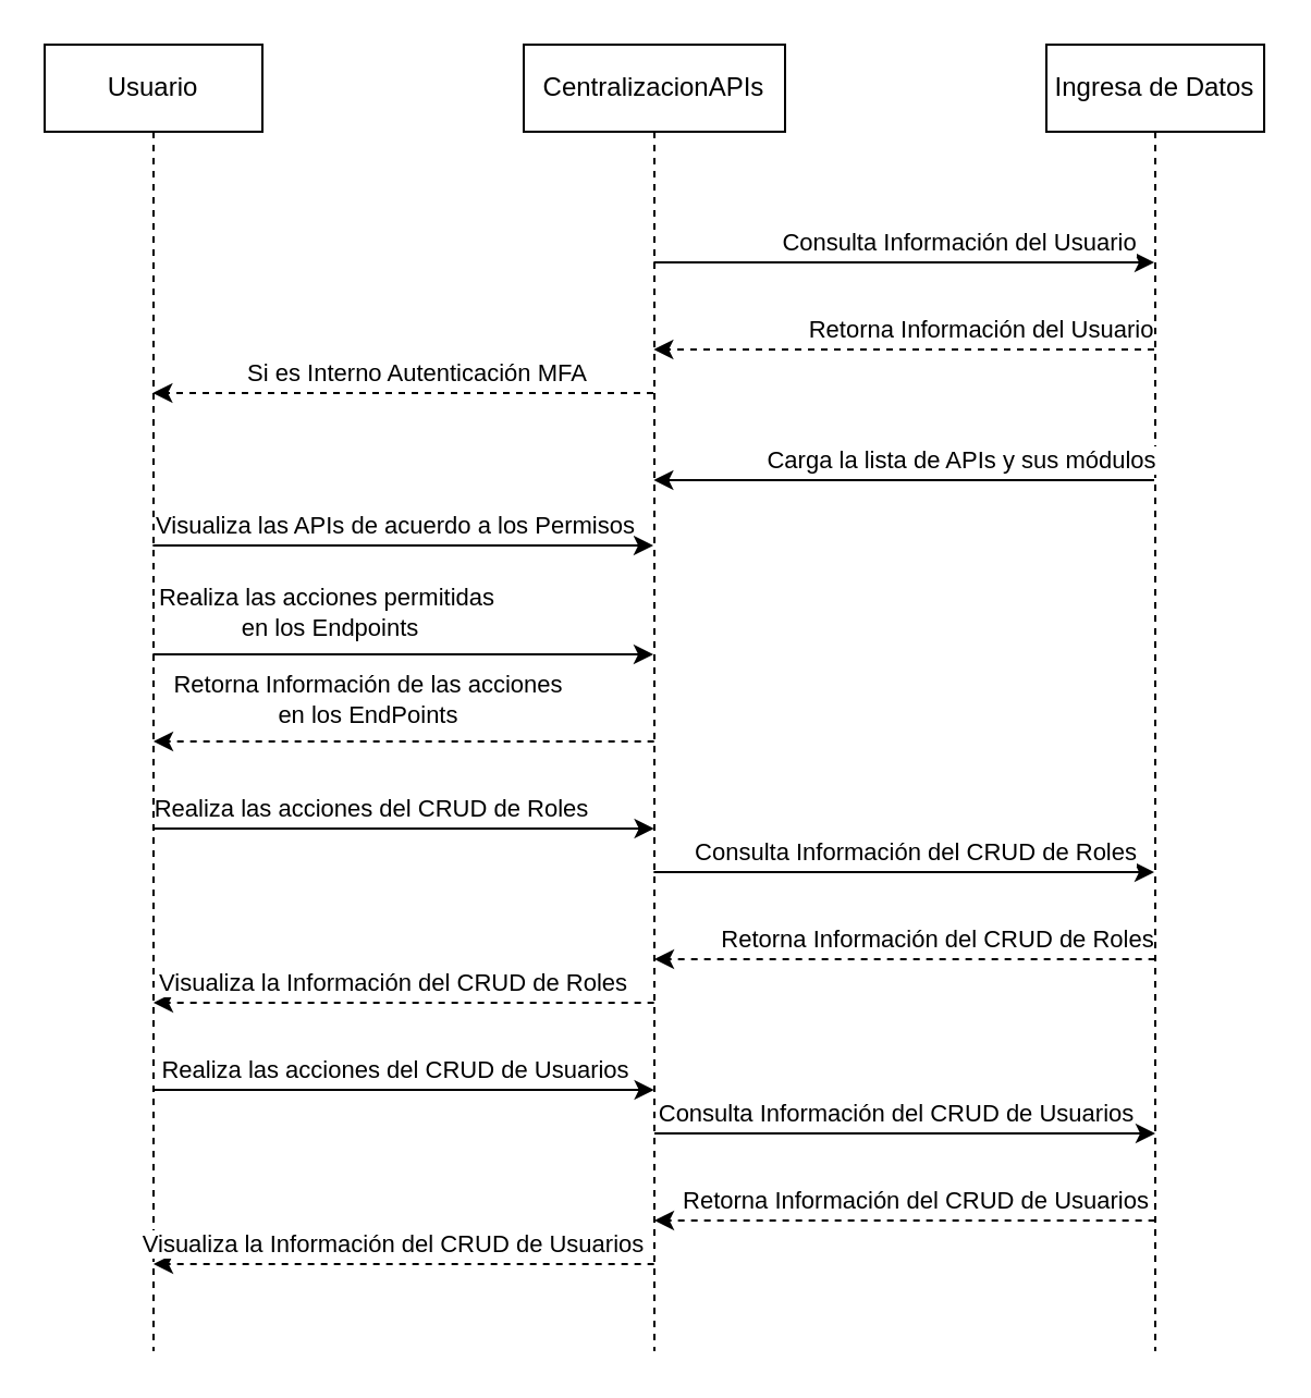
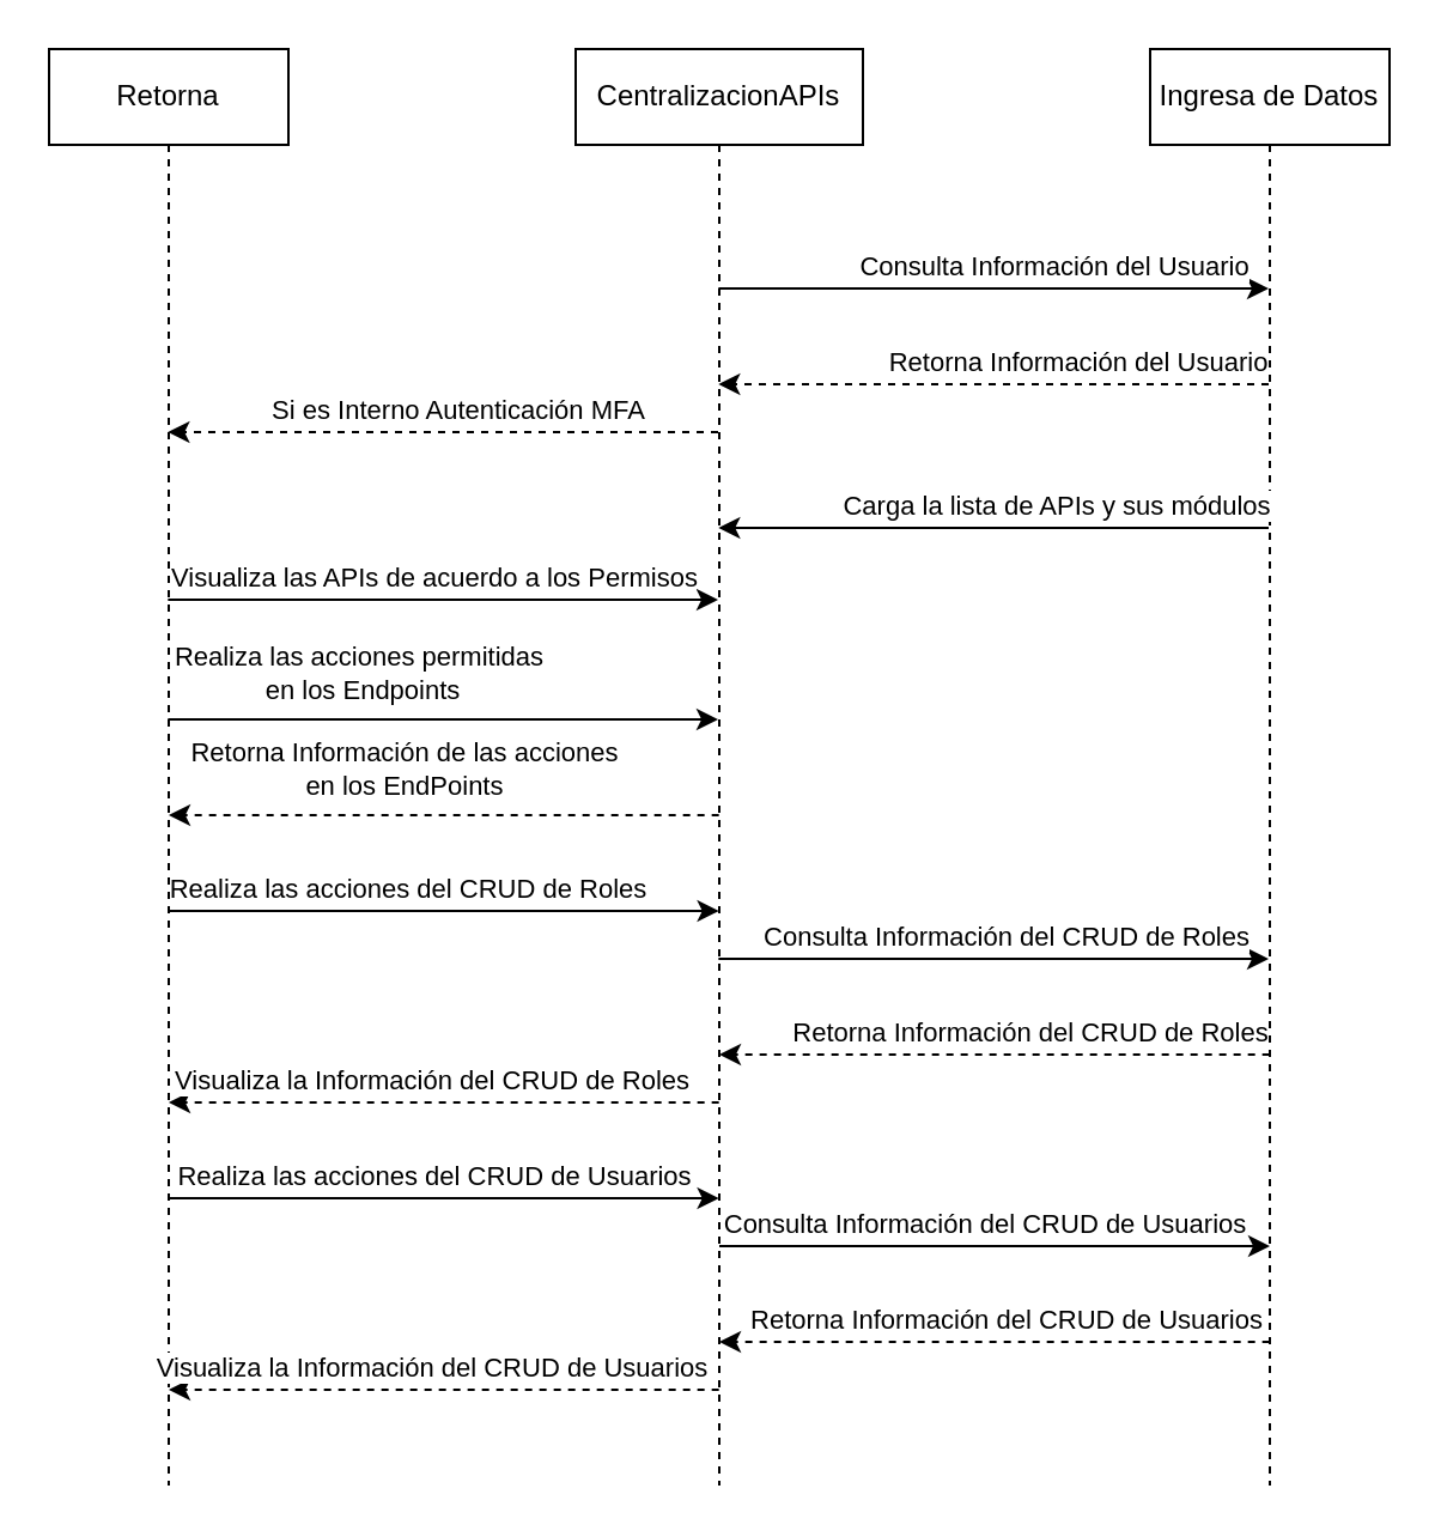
  <mxCell id="0" />
  <mxCell id="1" parent="0" />
- <mxCell id="2" value="Usuario" style="shape=umlLifeline;perimeter=lifelinePerimeter;whiteSpace=wrap;html=1;container=0;dropTarget=0;collapsible=0;recursiveResize=0;outlineConnect=0;portConstraint=eastwest;newEdgeStyle={&quot;edgeStyle&quot;:&quot;elbowEdgeStyle&quot;,&quot;elbow&quot;:&quot;vertical&quot;,&quot;curved&quot;:0,&quot;rounded&quot;:0};" parent="1" vertex="1"><mxGeometry x="20" y="20" width="100" height="600" as="geometry" /></mxCell>
+ <mxCell id="2" value="Retorna" style="shape=umlLifeline;perimeter=lifelinePerimeter;whiteSpace=wrap;html=1;container=0;dropTarget=0;collapsible=0;recursiveResize=0;outlineConnect=0;portConstraint=eastwest;newEdgeStyle={&quot;edgeStyle&quot;:&quot;elbowEdgeStyle&quot;,&quot;elbow&quot;:&quot;vertical&quot;,&quot;curved&quot;:0,&quot;rounded&quot;:0};" parent="1" vertex="1"><mxGeometry x="20" y="20" width="100" height="600" as="geometry" /></mxCell>
  <mxCell id="3" value="CentralizacionAPIs" style="shape=umlLifeline;perimeter=lifelinePerimeter;whiteSpace=wrap;html=1;container=0;dropTarget=0;collapsible=0;recursiveResize=0;outlineConnect=0;portConstraint=eastwest;newEdgeStyle={&quot;edgeStyle&quot;:&quot;elbowEdgeStyle&quot;,&quot;elbow&quot;:&quot;vertical&quot;,&quot;curved&quot;:0,&quot;rounded&quot;:0};" parent="1" vertex="1"><mxGeometry x="240" y="20" width="120" height="600" as="geometry" /></mxCell>
  <mxCell id="4" value="Ingresa de Datos" style="shape=umlLifeline;perimeter=lifelinePerimeter;whiteSpace=wrap;html=1;container=0;dropTarget=0;collapsible=0;recursiveResize=0;outlineConnect=0;portConstraint=eastwest;newEdgeStyle={&quot;edgeStyle&quot;:&quot;elbowEdgeStyle&quot;,&quot;elbow&quot;:&quot;vertical&quot;,&quot;curved&quot;:0,&quot;rounded&quot;:0};" vertex="1" parent="1"><mxGeometry x="480" y="20" width="100" height="600" as="geometry" /></mxCell>
  <mxCell id="5" value="" style="endArrow=classic;html=1;rounded=0;" edge="1" parent="1"><mxGeometry width="50" height="50" relative="1" as="geometry"><mxPoint x="299.667" y="120" as="sourcePoint" /><mxPoint x="529.5" y="120" as="targetPoint" /><Array as="points"><mxPoint x="410" y="120" /></Array></mxGeometry></mxCell>
  <mxCell id="6" value="Consulta Información del Usuario" style="edgeLabel;html=1;align=center;verticalAlign=middle;resizable=0;points=[];" vertex="1" connectable="0" parent="5"><mxGeometry x="0.047" y="3" relative="1" as="geometry"><mxPoint x="20" y="-7" as="offset" /></mxGeometry></mxCell>
  <mxCell id="7" value="" style="endArrow=classic;html=1;rounded=0;dashed=1;" edge="1" parent="1"><mxGeometry width="50" height="50" relative="1" as="geometry"><mxPoint x="529.5" y="160" as="sourcePoint" /><mxPoint x="299.667" y="160" as="targetPoint" /><Array as="points"><mxPoint x="410" y="160" /></Array></mxGeometry></mxCell>
  <mxCell id="8" value="Retorna Información del Usuario" style="edgeLabel;html=1;align=center;verticalAlign=middle;resizable=0;points=[];" vertex="1" connectable="0" parent="7"><mxGeometry x="0.236" y="1" relative="1" as="geometry"><mxPoint x="62" y="-11" as="offset" /></mxGeometry></mxCell>
  <mxCell id="9" value="" style="endArrow=classic;html=1;rounded=0;dashed=1;" edge="1" parent="1"><mxGeometry width="50" height="50" relative="1" as="geometry"><mxPoint x="299.5" y="180" as="sourcePoint" /><mxPoint x="69.667" y="180" as="targetPoint" /><Array as="points"><mxPoint x="180" y="180" /></Array></mxGeometry></mxCell>
  <mxCell id="10" value="Si es Interno Autenticación MFA" style="edgeLabel;html=1;align=center;verticalAlign=middle;resizable=0;points=[];" vertex="1" connectable="0" parent="9"><mxGeometry x="-0.054" y="-1" relative="1" as="geometry"><mxPoint y="-9" as="offset" /></mxGeometry></mxCell>
  <mxCell id="11" value="" style="endArrow=classic;html=1;rounded=0;" edge="1" parent="1"><mxGeometry width="50" height="50" relative="1" as="geometry"><mxPoint x="529.5" y="220" as="sourcePoint" /><mxPoint x="299.667" y="220" as="targetPoint" /></mxGeometry></mxCell>
  <mxCell id="12" value="Carga la lista de APIs y&amp;nbsp;&lt;span style=&quot;background-color: light-dark(#ffffff, var(--ge-dark-color, #121212)); color: light-dark(rgb(0, 0, 0), rgb(255, 255, 255));&quot;&gt;sus módulos&lt;/span&gt;" style="edgeLabel;html=1;align=center;verticalAlign=middle;resizable=0;points=[];" vertex="1" connectable="0" parent="11"><mxGeometry x="0.17" y="-3" relative="1" as="geometry"><mxPoint x="45" y="-7" as="offset" /></mxGeometry></mxCell>
  <mxCell id="13" value="" style="endArrow=classic;html=1;rounded=0;" edge="1" parent="1"><mxGeometry width="50" height="50" relative="1" as="geometry"><mxPoint x="69.667" y="250" as="sourcePoint" /><mxPoint x="299.5" y="250" as="targetPoint" /></mxGeometry></mxCell>
  <mxCell id="14" value="Visualiza las APIs de acuerdo a los Permisos" style="edgeLabel;html=1;align=center;verticalAlign=middle;resizable=0;points=[];" vertex="1" connectable="0" parent="13"><mxGeometry x="-0.033" y="2" relative="1" as="geometry"><mxPoint y="-8" as="offset" /></mxGeometry></mxCell>
  <mxCell id="15" value="" style="endArrow=classic;html=1;rounded=0;" edge="1" parent="1"><mxGeometry width="50" height="50" relative="1" as="geometry"><mxPoint x="69.667" y="300" as="sourcePoint" /><mxPoint x="299.5" y="300" as="targetPoint" /></mxGeometry></mxCell>
  <mxCell id="16" value="Realiza las acciones permitidas&amp;nbsp;&lt;div&gt;en los Endpoints&lt;/div&gt;" style="edgeLabel;html=1;align=center;verticalAlign=middle;resizable=0;points=[];" vertex="1" connectable="0" parent="15"><mxGeometry x="-0.033" y="2" relative="1" as="geometry"><mxPoint x="-30" y="-18" as="offset" /></mxGeometry></mxCell>
  <mxCell id="17" value="" style="endArrow=classic;html=1;rounded=0;" edge="1" parent="1"><mxGeometry width="50" height="50" relative="1" as="geometry"><mxPoint x="69.997" y="380" as="sourcePoint" /><mxPoint x="299.83" y="380" as="targetPoint" /></mxGeometry></mxCell>
  <mxCell id="18" value="Realiza las acciones del CRUD de Roles" style="edgeLabel;html=1;align=center;verticalAlign=middle;resizable=0;points=[];" vertex="1" connectable="0" parent="17"><mxGeometry x="-0.033" y="2" relative="1" as="geometry"><mxPoint x="-11" y="-8" as="offset" /></mxGeometry></mxCell>
  <mxCell id="19" value="" style="endArrow=classic;html=1;rounded=0;" edge="1" parent="1"><mxGeometry width="50" height="50" relative="1" as="geometry"><mxPoint x="299.667" y="400" as="sourcePoint" /><mxPoint x="529.5" y="400" as="targetPoint" /><Array as="points"><mxPoint x="410.33" y="400" /></Array></mxGeometry></mxCell>
  <mxCell id="20" value="Consulta Información del CRUD de Roles" style="edgeLabel;html=1;align=center;verticalAlign=middle;resizable=0;points=[];" vertex="1" connectable="0" parent="19"><mxGeometry x="0.047" y="3" relative="1" as="geometry"><mxPoint y="-7" as="offset" /></mxGeometry></mxCell>
  <mxCell id="21" value="" style="endArrow=classic;html=1;rounded=0;dashed=1;" edge="1" parent="1"><mxGeometry width="50" height="50" relative="1" as="geometry"><mxPoint x="529.83" y="440" as="sourcePoint" /><mxPoint x="299.997" y="440" as="targetPoint" /><Array as="points"><mxPoint x="410.33" y="440" /></Array></mxGeometry></mxCell>
  <mxCell id="22" value="Retorna Información del CRUD de Roles" style="edgeLabel;html=1;align=center;verticalAlign=middle;resizable=0;points=[];" vertex="1" connectable="0" parent="21"><mxGeometry x="0.236" y="1" relative="1" as="geometry"><mxPoint x="42" y="-11" as="offset" /></mxGeometry></mxCell>
  <mxCell id="23" value="" style="endArrow=classic;html=1;rounded=0;dashed=1;" edge="1" parent="1"><mxGeometry width="50" height="50" relative="1" as="geometry"><mxPoint x="299.83" y="460" as="sourcePoint" /><mxPoint x="69.997" y="460" as="targetPoint" /><Array as="points"><mxPoint x="180.33" y="460" /></Array></mxGeometry></mxCell>
  <mxCell id="24" value="Visualiza la Información del CRUD de Roles" style="edgeLabel;html=1;align=center;verticalAlign=middle;resizable=0;points=[];" vertex="1" connectable="0" parent="23"><mxGeometry x="-0.054" y="-1" relative="1" as="geometry"><mxPoint x="-11" y="-9" as="offset" /></mxGeometry></mxCell>
  <mxCell id="25" value="" style="endArrow=classic;html=1;rounded=0;" edge="1" parent="1"><mxGeometry width="50" height="50" relative="1" as="geometry"><mxPoint x="69.997" y="500" as="sourcePoint" /><mxPoint x="299.83" y="500" as="targetPoint" /></mxGeometry></mxCell>
  <mxCell id="26" value="Realiza las acciones del CRUD de Usuarios" style="edgeLabel;html=1;align=center;verticalAlign=middle;resizable=0;points=[];" vertex="1" connectable="0" parent="25"><mxGeometry x="-0.033" y="2" relative="1" as="geometry"><mxPoint y="-8" as="offset" /></mxGeometry></mxCell>
  <mxCell id="27" value="" style="endArrow=classic;html=1;rounded=0;" edge="1" parent="1"><mxGeometry width="50" height="50" relative="1" as="geometry"><mxPoint x="300" y="520" as="sourcePoint" /><mxPoint x="530" y="520" as="targetPoint" /><Array as="points"><mxPoint x="410.33" y="520" /></Array></mxGeometry></mxCell>
  <mxCell id="28" value="Consulta Información del CRUD de Usuarios" style="edgeLabel;html=1;align=center;verticalAlign=middle;resizable=0;points=[];" vertex="1" connectable="0" parent="27"><mxGeometry x="0.047" y="3" relative="1" as="geometry"><mxPoint x="-10" y="-7" as="offset" /></mxGeometry></mxCell>
  <mxCell id="29" value="" style="endArrow=classic;html=1;rounded=0;dashed=1;" edge="1" parent="1"><mxGeometry width="50" height="50" relative="1" as="geometry"><mxPoint x="529.83" y="560" as="sourcePoint" /><mxPoint x="299.997" y="560" as="targetPoint" /><Array as="points"><mxPoint x="410.33" y="560" /></Array></mxGeometry></mxCell>
  <mxCell id="30" value="Retorna Información del CRUD de Usuarios" style="edgeLabel;html=1;align=center;verticalAlign=middle;resizable=0;points=[];" vertex="1" connectable="0" parent="29"><mxGeometry x="0.236" y="1" relative="1" as="geometry"><mxPoint x="32" y="-11" as="offset" /></mxGeometry></mxCell>
  <mxCell id="31" value="" style="endArrow=classic;html=1;rounded=0;dashed=1;" edge="1" parent="1"><mxGeometry width="50" height="50" relative="1" as="geometry"><mxPoint x="299.83" y="580" as="sourcePoint" /><mxPoint x="69.997" y="580" as="targetPoint" /><Array as="points"><mxPoint x="180.33" y="580" /></Array></mxGeometry></mxCell>
  <mxCell id="32" value="Visualiza la Información del CRUD de Usuarios" style="edgeLabel;html=1;align=center;verticalAlign=middle;resizable=0;points=[];" vertex="1" connectable="0" parent="31"><mxGeometry x="-0.054" y="-1" relative="1" as="geometry"><mxPoint x="-11" y="-9" as="offset" /></mxGeometry></mxCell>
  <mxCell id="33" value="" style="endArrow=classic;html=1;rounded=0;dashed=1;" edge="1" parent="1"><mxGeometry width="50" height="50" relative="1" as="geometry"><mxPoint x="299.83" y="340" as="sourcePoint" /><mxPoint x="69.997" y="340" as="targetPoint" /><Array as="points"><mxPoint x="180.33" y="340" /></Array></mxGeometry></mxCell>
  <mxCell id="34" value="Retorna Información de las acciones&amp;nbsp;&lt;div&gt;en los EndPoints&amp;nbsp;&lt;/div&gt;" style="edgeLabel;html=1;align=center;verticalAlign=middle;resizable=0;points=[];" vertex="1" connectable="0" parent="33"><mxGeometry x="-0.054" y="-1" relative="1" as="geometry"><mxPoint x="-21" y="-19" as="offset" /></mxGeometry></mxCell>
